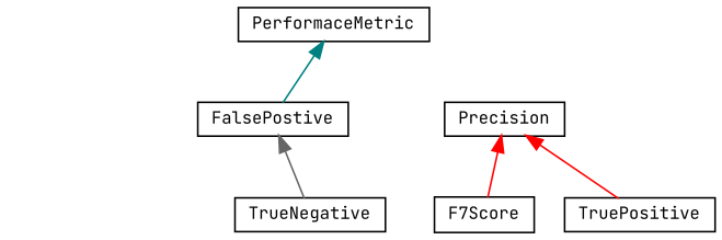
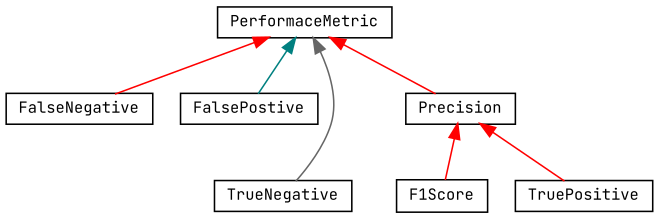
  digraph {
    fontname="JetBrains Mono"
    rankdir=TB
    node [color=black fillcolor=white fontname="JetBrains Mono" fontsize=10 shape=record style=filled]
    edge [color=red dir=back fontname="JetBrains Mono" fontsize=10 labelfontname=Helvetica labelfontsize=10 style=solid]
    n1 [height=0.2 label=PerformaceMetric width=0.4]
+   n2 [height=0.2 label=FalseNegative width=0.4]
    n3 [height=0.2 label=FalsePostive width=0.4]
    n4 [height=0.2 label=Precision width=0.4]
    n5 [height=0.2 label=TrueNegative width=0.4]
-   n6 [height=0.2 label=F7Score width=0.4]
+   n6 [height=0.2 label=F1Score width=0.4]
    n7 [height=0.2 label=TruePositive width=0.4]
+   n1 -> n2
    n1 -> n3 [color=teal]
-   n3 -> n5 [color=gray40]
+   n1 -> n4
+   n1 -> n5 [color=gray40]
    n4 -> n6
    n4 -> n7
  }
